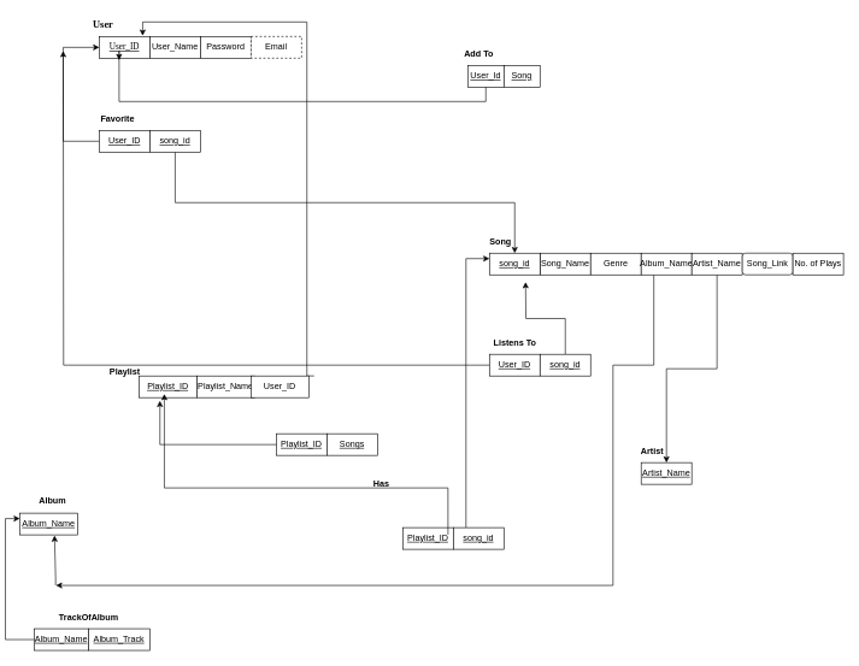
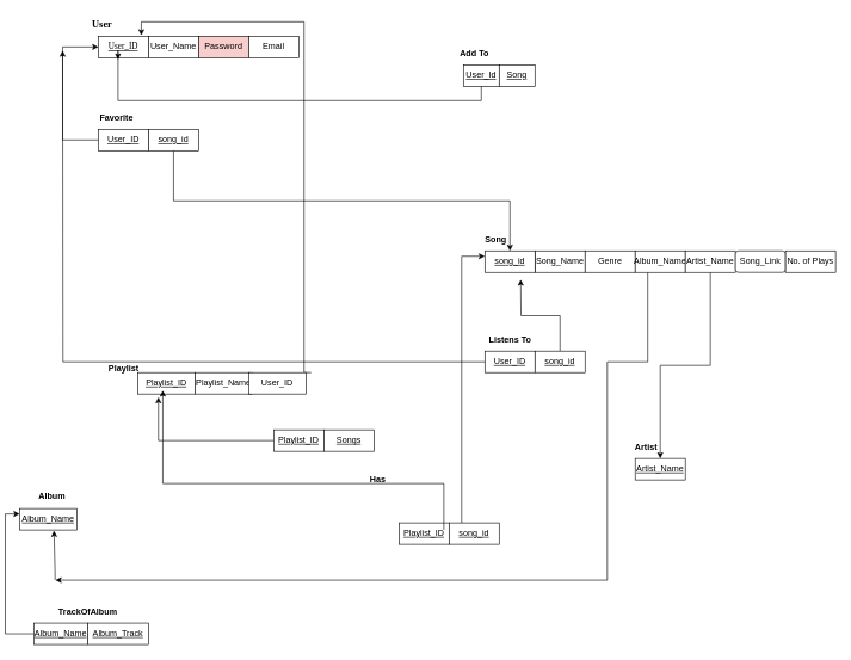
  <mxCell id="0" />
  <mxCell id="1" parent="0" />
  <mxCell id="2" value="&lt;font face=&quot;Times New Roman&quot;&gt;&lt;u&gt;User_ID&lt;/u&gt;&lt;/font&gt;" style="rounded=0;whiteSpace=wrap;html=1;" parent="1" vertex="1"><mxGeometry x="130" y="50" width="70" height="30" as="geometry" /></mxCell>
  <mxCell id="3" value="User_Name" style="rounded=0;whiteSpace=wrap;html=1;" parent="1" vertex="1"><mxGeometry x="200" y="50" width="70" height="30" as="geometry" /></mxCell>
- <mxCell id="4" value="Password" style="rounded=0;whiteSpace=wrap;html=1;" parent="1" vertex="1"><mxGeometry x="270" y="50" width="70" height="30" as="geometry" /></mxCell>
- <mxCell id="5" value="Email" style="rounded=0;whiteSpace=wrap;html=1;dashed=1;" parent="1" vertex="1"><mxGeometry x="340" y="50" width="70" height="30" as="geometry" /></mxCell>
+ <mxCell id="4" value="Password" style="rounded=0;whiteSpace=wrap;html=1;fillColor=#f8cecc;" parent="1" vertex="1"><mxGeometry x="270" y="50" width="70" height="30" as="geometry" /></mxCell>
+ <mxCell id="5" value="Email" style="rounded=0;whiteSpace=wrap;html=1;" parent="1" vertex="1"><mxGeometry x="340" y="50" width="70" height="30" as="geometry" /></mxCell>
  <mxCell id="6" value="&lt;font style=&quot;font-size: 14px;&quot; face=&quot;Times New Roman&quot;&gt;&lt;b&gt;User&lt;/b&gt;&lt;/font&gt;" style="text;html=1;align=center;verticalAlign=middle;resizable=0;points=[];autosize=1;strokeColor=none;fillColor=none;" parent="1" vertex="1"><mxGeometry x="110" y="20" width="50" height="30" as="geometry" /></mxCell>
  <mxCell id="7" style="edgeStyle=orthogonalEdgeStyle;rounded=0;orthogonalLoop=1;jettySize=auto;html=1;exitX=0;exitY=0.5;exitDx=0;exitDy=0;entryX=0;entryY=0.5;entryDx=0;entryDy=0;" parent="1" source="8" target="2" edge="1"><mxGeometry relative="1" as="geometry"><mxPoint x="50" y="60" as="targetPoint" /><Array as="points"><mxPoint x="80" y="195" /><mxPoint x="80" y="65" /></Array></mxGeometry></mxCell>
  <mxCell id="8" value="&lt;u&gt;User_ID&lt;/u&gt;" style="rounded=0;whiteSpace=wrap;html=1;" parent="1" vertex="1"><mxGeometry x="130" y="180" width="70" height="30" as="geometry" /></mxCell>
  <mxCell id="9" value="&lt;b&gt;Favorite&lt;/b&gt;" style="text;html=1;align=center;verticalAlign=middle;resizable=0;points=[];autosize=1;strokeColor=none;fillColor=none;" parent="1" vertex="1"><mxGeometry x="120" y="150" width="70" height="30" as="geometry" /></mxCell>
  <mxCell id="10" style="edgeStyle=orthogonalEdgeStyle;rounded=0;orthogonalLoop=1;jettySize=auto;html=1;exitX=0.5;exitY=1;exitDx=0;exitDy=0;" edge="1" parent="1" source="11" target="19"><mxGeometry relative="1" as="geometry" /></mxCell>
  <mxCell id="11" value="&lt;u&gt;song_id&lt;/u&gt;" style="rounded=0;whiteSpace=wrap;html=1;" parent="1" vertex="1"><mxGeometry x="200" y="180" width="70" height="30" as="geometry" /></mxCell>
  <mxCell id="12" value="&lt;u&gt;Playlist_ID&lt;/u&gt;" style="rounded=0;whiteSpace=wrap;html=1;" parent="1" vertex="1"><mxGeometry x="185" y="520" width="80" height="30" as="geometry" /></mxCell>
  <mxCell id="13" value="Playlist_Name" style="rounded=0;whiteSpace=wrap;html=1;" parent="1" vertex="1"><mxGeometry x="265" y="520" width="80" height="30" as="geometry" /></mxCell>
  <mxCell id="14" style="edgeStyle=orthogonalEdgeStyle;rounded=0;orthogonalLoop=1;jettySize=auto;html=1;exitX=1;exitY=0;exitDx=0;exitDy=0;entryX=0.61;entryY=-0.033;entryDx=0;entryDy=0;entryPerimeter=0;" parent="1" edge="1"><mxGeometry relative="1" as="geometry"><mxPoint x="190" y="48.95" as="targetPoint" /><mxPoint x="427.3" y="519.94" as="sourcePoint" /><Array as="points"><mxPoint x="417.3" y="519.94" /><mxPoint x="417.3" y="29.94" /><mxPoint x="190.3" y="29.94" /></Array></mxGeometry></mxCell>
  <mxCell id="15" value="User_ID" style="rounded=0;whiteSpace=wrap;html=1;" parent="1" vertex="1"><mxGeometry x="340" y="520" width="80" height="30" as="geometry" /></mxCell>
  <mxCell id="16" value="&lt;b&gt;Playlist&lt;/b&gt;" style="text;html=1;align=center;verticalAlign=middle;resizable=0;points=[];autosize=1;strokeColor=none;fillColor=none;" parent="1" vertex="1"><mxGeometry x="130" y="500" width="70" height="30" as="geometry" /></mxCell>
  <mxCell id="17" value="Song_Name" style="whiteSpace=wrap;html=1;" parent="1" vertex="1"><mxGeometry x="740" y="350" width="70" height="30" as="geometry" /></mxCell>
  <mxCell id="18" value="Genre" style="whiteSpace=wrap;html=1;" parent="1" vertex="1"><mxGeometry x="810" y="350" width="70" height="30" as="geometry" /></mxCell>
  <mxCell id="19" value="&lt;u&gt;song_id&lt;/u&gt;" style="whiteSpace=wrap;html=1;" parent="1" vertex="1"><mxGeometry x="670" y="350" width="70" height="30" as="geometry" /></mxCell>
  <mxCell id="20" value="&lt;b&gt;Song&lt;/b&gt;" style="text;html=1;align=center;verticalAlign=middle;resizable=0;points=[];autosize=1;strokeColor=none;fillColor=none;" parent="1" vertex="1"><mxGeometry x="660" y="320" width="50" height="30" as="geometry" /></mxCell>
  <mxCell id="21" style="edgeStyle=orthogonalEdgeStyle;rounded=0;orthogonalLoop=1;jettySize=auto;html=1;exitX=0;exitY=0.5;exitDx=0;exitDy=0;" parent="1" source="22" edge="1"><mxGeometry relative="1" as="geometry"><mxPoint x="80" y="70" as="targetPoint" /></mxGeometry></mxCell>
  <mxCell id="22" value="&lt;u&gt;User_ID&lt;/u&gt;" style="whiteSpace=wrap;html=1;" parent="1" vertex="1"><mxGeometry x="670" y="490" width="70" height="30" as="geometry" /></mxCell>
  <mxCell id="23" style="edgeStyle=orthogonalEdgeStyle;rounded=0;orthogonalLoop=1;jettySize=auto;html=1;exitX=0.5;exitY=0;exitDx=0;exitDy=0;" parent="1" source="24" edge="1"><mxGeometry relative="1" as="geometry"><mxPoint x="720" y="390" as="targetPoint" /></mxGeometry></mxCell>
  <mxCell id="24" value="&lt;u&gt;song_id&lt;/u&gt;" style="whiteSpace=wrap;html=1;" parent="1" vertex="1"><mxGeometry x="740" y="490" width="70" height="30" as="geometry" /></mxCell>
  <mxCell id="25" value="&lt;b&gt;Listens To&lt;/b&gt;" style="text;html=1;align=center;verticalAlign=middle;resizable=0;points=[];autosize=1;strokeColor=none;fillColor=none;" parent="1" vertex="1"><mxGeometry x="665" y="460" width="80" height="30" as="geometry" /></mxCell>
  <mxCell id="26" value="&lt;b&gt;Has&lt;/b&gt;" style="text;html=1;align=center;verticalAlign=middle;resizable=0;points=[];autosize=1;strokeColor=none;fillColor=none;" parent="1" vertex="1"><mxGeometry x="495" y="655" width="50" height="30" as="geometry" /></mxCell>
  <mxCell id="27" value="&lt;u&gt;Playlist_ID&lt;/u&gt;" style="whiteSpace=wrap;html=1;" parent="1" vertex="1"><mxGeometry x="550" y="730" width="70" height="30" as="geometry" /></mxCell>
  <mxCell id="28" style="edgeStyle=orthogonalEdgeStyle;rounded=0;orthogonalLoop=1;jettySize=auto;html=1;exitX=0.25;exitY=0;exitDx=0;exitDy=0;entryX=0;entryY=0.25;entryDx=0;entryDy=0;" parent="1" source="29" target="19" edge="1"><mxGeometry relative="1" as="geometry"><mxPoint x="640" y="717" as="sourcePoint" /><mxPoint x="637.5" y="352" as="targetPoint" /><Array as="points"><mxPoint x="638" y="358" /></Array></mxGeometry></mxCell>
  <mxCell id="29" value="&lt;u&gt;song_id&lt;/u&gt;" style="whiteSpace=wrap;html=1;" parent="1" vertex="1"><mxGeometry x="620" y="730" width="70" height="30" as="geometry" /></mxCell>
  <mxCell id="30" value="&lt;b&gt;Album&lt;br&gt;&lt;br&gt;&lt;/b&gt;" style="text;html=1;align=center;verticalAlign=middle;resizable=0;points=[];autosize=1;strokeColor=none;fillColor=none;" parent="1" vertex="1"><mxGeometry x="35" y="680" width="60" height="40" as="geometry" /></mxCell>
  <mxCell id="31" value="&lt;u&gt;Album_Name&lt;/u&gt;" style="whiteSpace=wrap;html=1;" parent="1" vertex="1"><mxGeometry x="20" y="710" width="80" height="30" as="geometry" /></mxCell>
  <mxCell id="32" style="edgeStyle=orthogonalEdgeStyle;rounded=0;orthogonalLoop=1;jettySize=auto;html=1;exitX=0.25;exitY=1;exitDx=0;exitDy=0;" parent="1" source="33" edge="1"><mxGeometry relative="1" as="geometry"><mxPoint x="70" y="810" as="targetPoint" /><Array as="points"><mxPoint x="898" y="505" /><mxPoint x="841" y="505" /></Array></mxGeometry></mxCell>
  <mxCell id="33" value="Album_Name" style="whiteSpace=wrap;html=1;" parent="1" vertex="1"><mxGeometry x="880" y="350" width="70" height="30" as="geometry" /></mxCell>
  <mxCell id="34" style="edgeStyle=orthogonalEdgeStyle;rounded=0;orthogonalLoop=1;jettySize=auto;html=1;exitX=0;exitY=0.5;exitDx=0;exitDy=0;entryX=0.842;entryY=1.011;entryDx=0;entryDy=0;entryPerimeter=0;" parent="1" edge="1"><mxGeometry relative="1" as="geometry"><mxPoint x="612.64" y="739.67" as="sourcePoint" /><mxPoint x="220" y="545" as="targetPoint" /><Array as="points"><mxPoint x="612.64" y="675" /><mxPoint x="219.64" y="675" /></Array></mxGeometry></mxCell>
  <mxCell id="35" value="&lt;b&gt;TrackOfAlbum&lt;/b&gt;" style="text;html=1;align=center;verticalAlign=middle;resizable=0;points=[];autosize=1;strokeColor=none;fillColor=none;" parent="1" vertex="1"><mxGeometry x="60" y="840" width="110" height="30" as="geometry" /></mxCell>
  <mxCell id="36" style="edgeStyle=orthogonalEdgeStyle;rounded=0;orthogonalLoop=1;jettySize=auto;html=1;exitX=0;exitY=0.5;exitDx=0;exitDy=0;entryX=0;entryY=0.25;entryDx=0;entryDy=0;" parent="1" source="37" target="31" edge="1"><mxGeometry relative="1" as="geometry" /></mxCell>
  <mxCell id="37" value="&lt;u&gt;Album_Name&lt;/u&gt;" style="whiteSpace=wrap;html=1;" parent="1" vertex="1"><mxGeometry x="40" y="870" width="75" height="30" as="geometry" /></mxCell>
  <mxCell id="38" value="&lt;u&gt;Album_Track&lt;/u&gt;" style="whiteSpace=wrap;html=1;" parent="1" vertex="1"><mxGeometry x="115" y="870" width="85" height="30" as="geometry" /></mxCell>
  <mxCell id="39" style="edgeStyle=orthogonalEdgeStyle;rounded=0;orthogonalLoop=1;jettySize=auto;html=1;exitX=0.5;exitY=1;exitDx=0;exitDy=0;entryX=0.5;entryY=0;entryDx=0;entryDy=0;" parent="1" source="40" target="42" edge="1"><mxGeometry relative="1" as="geometry" /></mxCell>
  <mxCell id="40" value="Artist_Name" style="whiteSpace=wrap;html=1;" parent="1" vertex="1"><mxGeometry x="950" y="350" width="70" height="30" as="geometry" /></mxCell>
  <mxCell id="41" value="&lt;b&gt;Artist&lt;br&gt;&lt;/b&gt;" style="text;html=1;align=center;verticalAlign=middle;resizable=0;points=[];autosize=1;strokeColor=none;fillColor=none;" parent="1" vertex="1"><mxGeometry x="870" y="610" width="50" height="30" as="geometry" /></mxCell>
  <mxCell id="42" value="&lt;u&gt;Artist_Name&lt;/u&gt;" style="whiteSpace=wrap;html=1;" parent="1" vertex="1"><mxGeometry x="880" y="640" width="70" height="30" as="geometry" /></mxCell>
  <mxCell id="43" value="" style="endArrow=classic;html=1;rounded=0;entryX=0.6;entryY=1.033;entryDx=0;entryDy=0;entryPerimeter=0;" parent="1" target="31" edge="1"><mxGeometry width="50" height="50" relative="1" as="geometry"><mxPoint x="69.5" y="810" as="sourcePoint" /><mxPoint x="70" y="750" as="targetPoint" /><Array as="points"><mxPoint x="69.5" y="800" /></Array></mxGeometry></mxCell>
  <mxCell id="44" value="Song_Link" style="whiteSpace=wrap;html=1;rounded=1;" parent="1" vertex="1"><mxGeometry x="1020" y="350" width="70" height="30" as="geometry" /></mxCell>
  <mxCell id="45" value="&lt;u&gt;Playlist_ID&lt;/u&gt;" style="whiteSpace=wrap;html=1;" parent="1" vertex="1"><mxGeometry x="375" y="600" width="70" height="30" as="geometry" /></mxCell>
  <mxCell id="46" value="&lt;u&gt;Songs&lt;/u&gt;" style="whiteSpace=wrap;html=1;" parent="1" vertex="1"><mxGeometry x="445" y="600" width="70" height="30" as="geometry" /></mxCell>
  <mxCell id="47" style="edgeStyle=orthogonalEdgeStyle;rounded=0;orthogonalLoop=1;jettySize=auto;html=1;exitX=0;exitY=0.5;exitDx=0;exitDy=0;entryX=0.361;entryY=1.145;entryDx=0;entryDy=0;entryPerimeter=0;" parent="1" source="45" target="12" edge="1"><mxGeometry relative="1" as="geometry" /></mxCell>
  <mxCell id="48" value="&lt;u&gt;User_Id&lt;/u&gt;" style="whiteSpace=wrap;html=1;" parent="1" vertex="1"><mxGeometry x="640" y="90" width="50" height="30" as="geometry" /></mxCell>
  <mxCell id="49" value="&lt;u&gt;Song&lt;/u&gt;" style="whiteSpace=wrap;html=1;" parent="1" vertex="1"><mxGeometry x="690" y="90" width="50" height="30" as="geometry" /></mxCell>
  <mxCell id="50" value="&lt;b&gt;Add To&lt;/b&gt;" style="text;html=1;align=center;verticalAlign=middle;resizable=0;points=[];autosize=1;strokeColor=none;fillColor=none;" parent="1" vertex="1"><mxGeometry x="625" y="60" width="60" height="30" as="geometry" /></mxCell>
  <mxCell id="51" style="edgeStyle=orthogonalEdgeStyle;rounded=0;orthogonalLoop=1;jettySize=auto;html=1;exitX=0.5;exitY=1;exitDx=0;exitDy=0;entryX=0.391;entryY=1.089;entryDx=0;entryDy=0;entryPerimeter=0;" parent="1" source="48" target="2" edge="1"><mxGeometry relative="1" as="geometry" /></mxCell>
  <mxCell id="52" value="No. of Plays" style="whiteSpace=wrap;html=1;" parent="1" vertex="1"><mxGeometry x="1090" y="350" width="70" height="30" as="geometry" /></mxCell>
